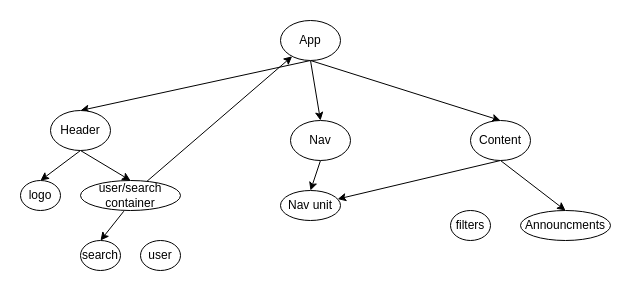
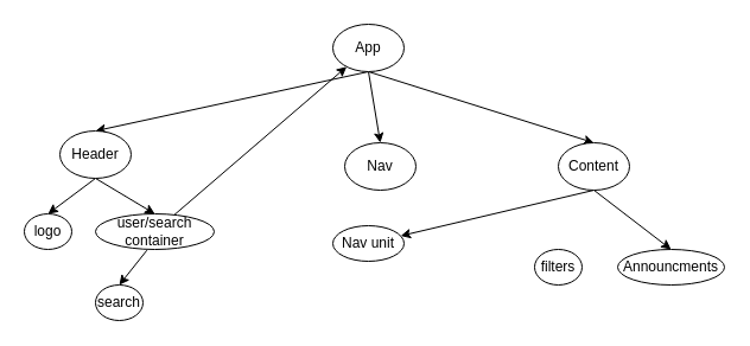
  <mxCell id="0" />
  <mxCell id="1" parent="0" />
  <mxCell id="2" style="edgeStyle=none;html=1;entryX=0.5;entryY=0;entryDx=0;entryDy=0;exitX=0.5;exitY=1;exitDx=0;exitDy=0;" parent="1" source="5" target="8" edge="1"><mxGeometry relative="1" as="geometry" /></mxCell>
  <mxCell id="3" style="edgeStyle=none;html=1;exitX=0.5;exitY=1;exitDx=0;exitDy=0;entryX=0.5;entryY=0;entryDx=0;entryDy=0;" parent="1" source="5" target="13" edge="1"><mxGeometry relative="1" as="geometry" /></mxCell>
  <mxCell id="4" style="edgeStyle=none;html=1;exitX=0.5;exitY=1;exitDx=0;exitDy=0;entryX=0.5;entryY=0;entryDx=0;entryDy=0;" parent="1" source="5" target="17" edge="1"><mxGeometry relative="1" as="geometry" /></mxCell>
  <mxCell id="5" value="App&lt;br&gt;" style="ellipse;whiteSpace=wrap;html=1;" parent="1" vertex="1"><mxGeometry x="280" y="20" width="60" height="40" as="geometry" /></mxCell>
  <mxCell id="6" style="edgeStyle=none;html=1;exitX=0.5;exitY=1;exitDx=0;exitDy=0;entryX=0.5;entryY=0;entryDx=0;entryDy=0;" parent="1" source="8" target="22" edge="1"><mxGeometry relative="1" as="geometry"><mxPoint x="90" y="190" as="targetPoint" /></mxGeometry></mxCell>
  <mxCell id="7" style="edgeStyle=none;html=1;exitX=0.5;exitY=1;exitDx=0;exitDy=0;entryX=0.5;entryY=0;entryDx=0;entryDy=0;" parent="1" source="8" target="11" edge="1"><mxGeometry relative="1" as="geometry" /></mxCell>
  <mxCell id="8" value="Header" style="ellipse;whiteSpace=wrap;html=1;" parent="1" vertex="1"><mxGeometry x="50" y="110" width="60" height="40" as="geometry" /></mxCell>
- <mxCell id="9" value="user" style="ellipse;whiteSpace=wrap;html=1;" parent="1" vertex="1"><mxGeometry x="140" y="240" width="40" height="30" as="geometry" /></mxCell>
  <mxCell id="10" value="search" style="ellipse;whiteSpace=wrap;html=1;" parent="1" vertex="1"><mxGeometry x="80" y="240" width="40" height="30" as="geometry" /></mxCell>
  <mxCell id="11" value="logo" style="ellipse;whiteSpace=wrap;html=1;" parent="1" vertex="1"><mxGeometry x="20" y="180" width="40" height="30" as="geometry" /></mxCell>
- <mxCell id="12" style="edgeStyle=none;html=1;exitX=0.5;exitY=1;exitDx=0;exitDy=0;entryX=0.5;entryY=0;entryDx=0;entryDy=0;" parent="1" source="13" target="14" edge="1"><mxGeometry relative="1" as="geometry" /></mxCell>
  <mxCell id="13" value="Nav" style="ellipse;whiteSpace=wrap;html=1;" parent="1" vertex="1"><mxGeometry x="290" y="120" width="60" height="40" as="geometry" /></mxCell>
  <mxCell id="14" value="Nav unit" style="ellipse;whiteSpace=wrap;html=1;" parent="1" vertex="1"><mxGeometry x="280" y="190" width="60" height="30" as="geometry" /></mxCell>
  <mxCell id="15" style="edgeStyle=none;html=1;exitX=0.5;exitY=1;exitDx=0;exitDy=0;" parent="1" source="17" target="14" edge="1"><mxGeometry relative="1" as="geometry" /></mxCell>
  <mxCell id="16" style="edgeStyle=none;html=1;entryX=0.5;entryY=0;entryDx=0;entryDy=0;exitX=0.5;exitY=1;exitDx=0;exitDy=0;" parent="1" source="17" target="19" edge="1"><mxGeometry relative="1" as="geometry" /></mxCell>
  <mxCell id="17" value="Content" style="ellipse;whiteSpace=wrap;html=1;" parent="1" vertex="1"><mxGeometry x="470" y="120" width="60" height="40" as="geometry" /></mxCell>
  <mxCell id="18" value="filters" style="ellipse;whiteSpace=wrap;html=1;" parent="1" vertex="1"><mxGeometry x="450" y="210" width="40" height="30" as="geometry" /></mxCell>
  <mxCell id="19" value="Announcments" style="ellipse;whiteSpace=wrap;html=1;" parent="1" vertex="1"><mxGeometry x="520" y="210" width="90" height="30" as="geometry" /></mxCell>
  <mxCell id="20" style="edgeStyle=none;html=1;entryX=0.5;entryY=0;entryDx=0;entryDy=0;exitX=0.433;exitY=1.024;exitDx=0;exitDy=0;exitPerimeter=0;" edge="1" parent="1" source="22" target="10"><mxGeometry relative="1" as="geometry" /></mxCell>
  <mxCell id="21" style="edgeStyle=none;html=1;" edge="1" parent="1" source="22" target="5"><mxGeometry relative="1" as="geometry" /></mxCell>
  <mxCell id="22" value="user/search container" style="ellipse;whiteSpace=wrap;html=1;" vertex="1" parent="1"><mxGeometry x="80" y="180" width="100" height="30" as="geometry" /></mxCell>
